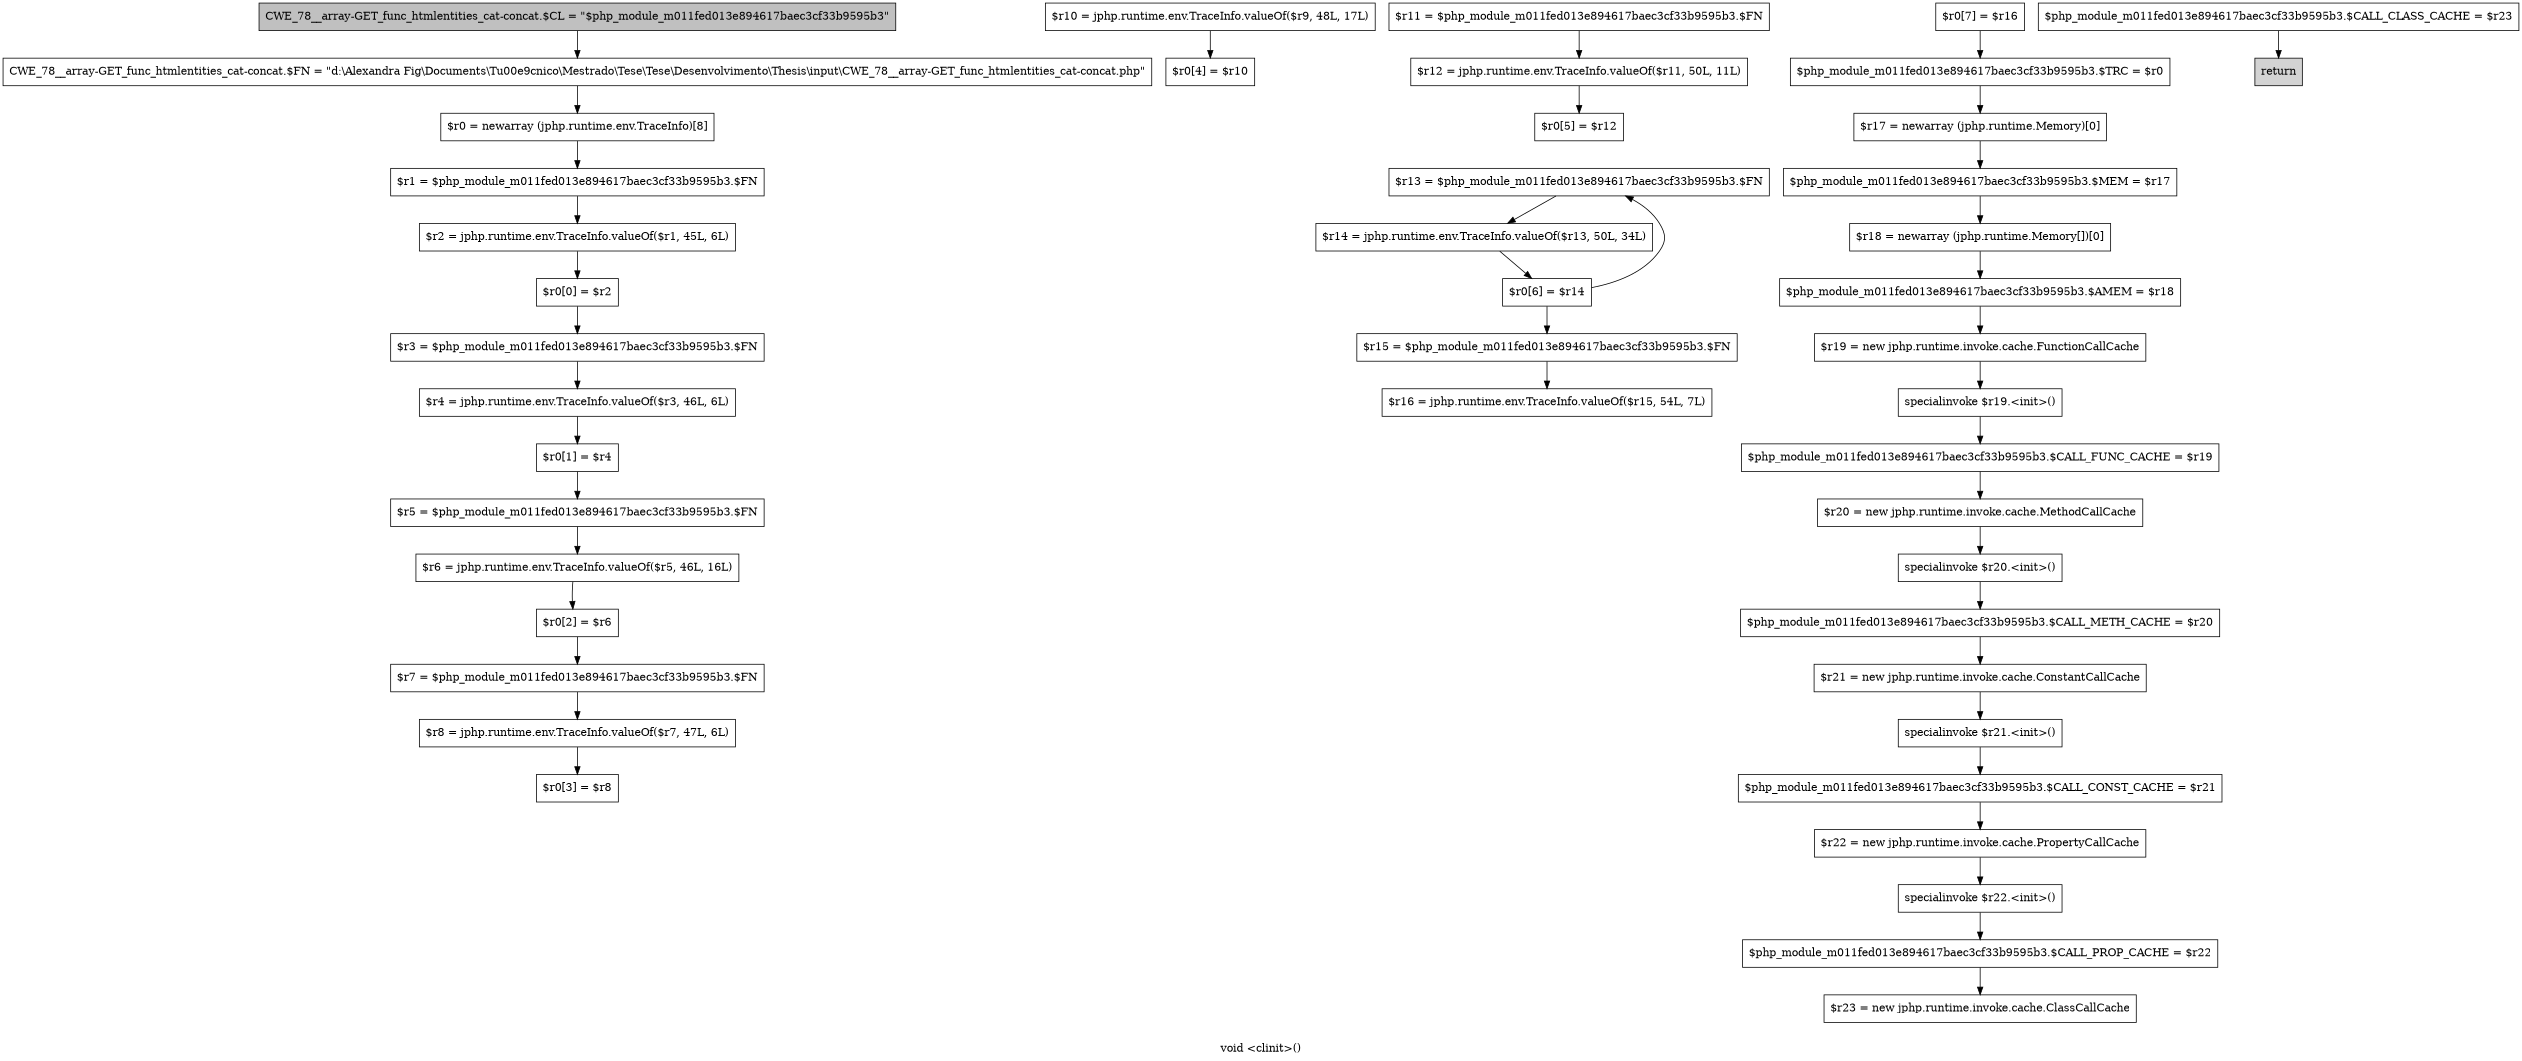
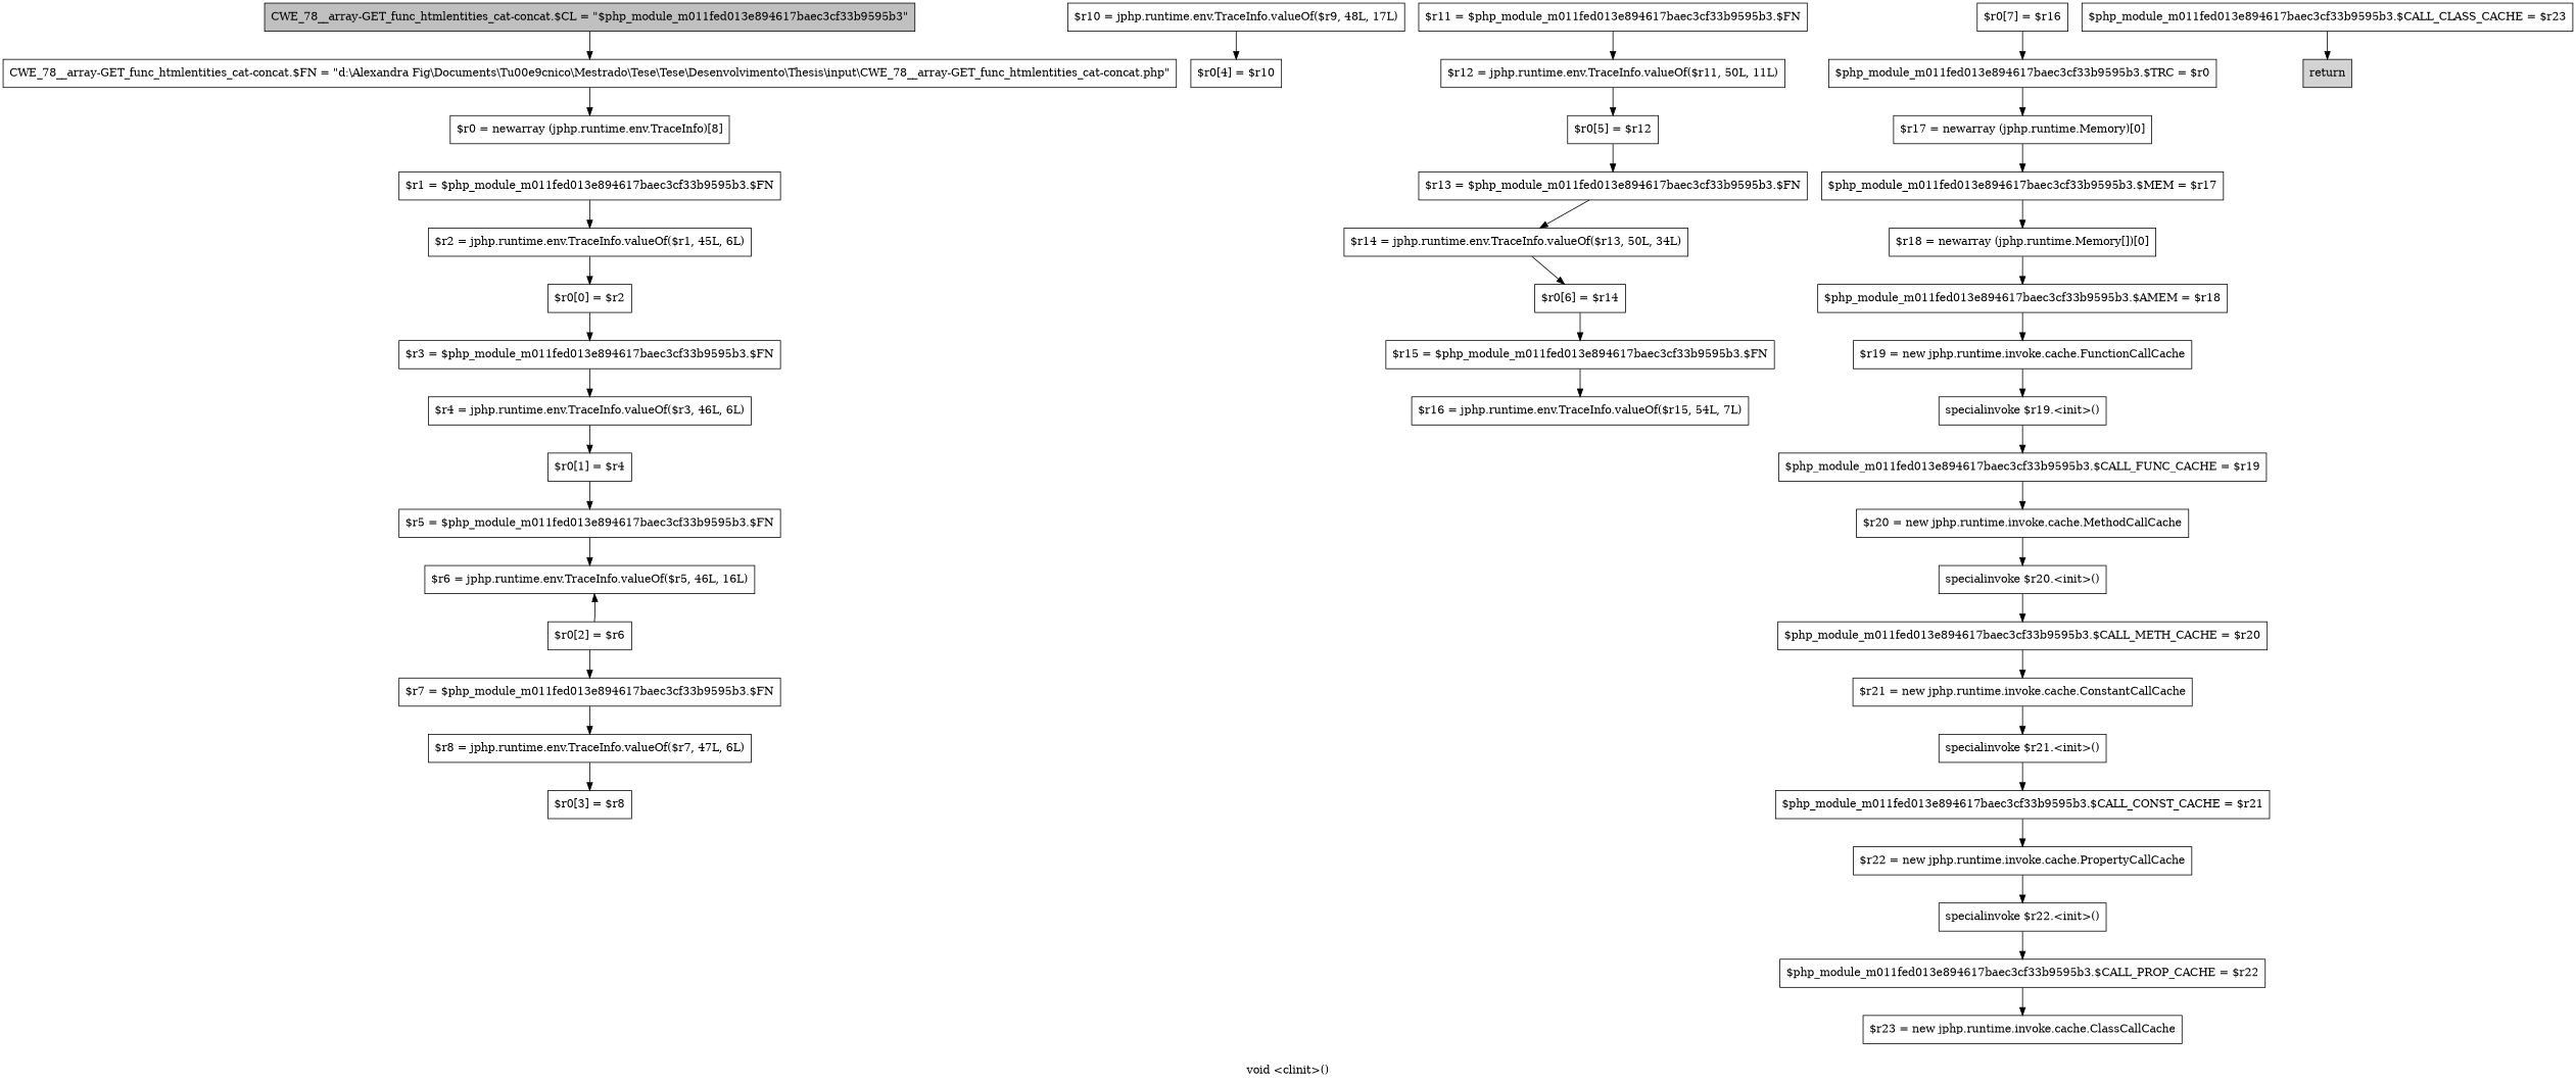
  digraph {
    label="void <clinit>()"
    node [shape=box]
    n1 [fillcolor=gray label="CWE_78__array-GET_func_htmlentities_cat-concat.$CL = \"$php_module_m011fed013e894617baec3cf33b9595b3\"" style=filled]
    n2 [label="CWE_78__array-GET_func_htmlentities_cat-concat.$FN = \"d:\\Alexandra Fig\\Documents\\T\u00e9cnico\\Mestrado\\Tese\\Tese\\Desenvolvimento\\Thesis\\input\\CWE_78__array-GET_func_htmlentities_cat-concat.php\""]
    n3 [label="$r0 = newarray (jphp.runtime.env.TraceInfo)[8]"]
    n4 [label="$r1 = $php_module_m011fed013e894617baec3cf33b9595b3.$FN"]
    n5 [label="$r2 = jphp.runtime.env.TraceInfo.valueOf($r1, 45L, 6L)"]
    n6 [label="$r0[0] = $r2"]
    n7 [label="$r3 = $php_module_m011fed013e894617baec3cf33b9595b3.$FN"]
    n8 [label="$r4 = jphp.runtime.env.TraceInfo.valueOf($r3, 46L, 6L)"]
    n9 [label="$r0[1] = $r4"]
    n10 [label="$r5 = $php_module_m011fed013e894617baec3cf33b9595b3.$FN"]
    n11 [label="$r6 = jphp.runtime.env.TraceInfo.valueOf($r5, 46L, 16L)"]
    n12 [label="$r0[2] = $r6"]
    n13 [label="$r7 = $php_module_m011fed013e894617baec3cf33b9595b3.$FN"]
    n14 [label="$r8 = jphp.runtime.env.TraceInfo.valueOf($r7, 47L, 6L)"]
    n15 [label="$r0[3] = $r8"]
    n16 [label="$r10 = jphp.runtime.env.TraceInfo.valueOf($r9, 48L, 17L)"]
    n17 [label="$r0[4] = $r10"]
    n18 [label="$r11 = $php_module_m011fed013e894617baec3cf33b9595b3.$FN"]
    n19 [label="$r12 = jphp.runtime.env.TraceInfo.valueOf($r11, 50L, 11L)"]
    n20 [label="$r0[5] = $r12"]
    n21 [label="$r13 = $php_module_m011fed013e894617baec3cf33b9595b3.$FN"]
    n22 [label="$r14 = jphp.runtime.env.TraceInfo.valueOf($r13, 50L, 34L)"]
    n23 [label="$r0[6] = $r14"]
    n24 [label="$r15 = $php_module_m011fed013e894617baec3cf33b9595b3.$FN"]
    n25 [label="$r16 = jphp.runtime.env.TraceInfo.valueOf($r15, 54L, 7L)"]
    n26 [label="$r0[7] = $r16"]
    n27 [label="$php_module_m011fed013e894617baec3cf33b9595b3.$TRC = $r0"]
    n28 [label="$r17 = newarray (jphp.runtime.Memory)[0]"]
    n29 [label="$php_module_m011fed013e894617baec3cf33b9595b3.$MEM = $r17"]
    n30 [label="$r18 = newarray (jphp.runtime.Memory[])[0]"]
    n31 [label="$php_module_m011fed013e894617baec3cf33b9595b3.$AMEM = $r18"]
    n32 [label="$r19 = new jphp.runtime.invoke.cache.FunctionCallCache"]
    n33 [label="specialinvoke $r19.<init>()"]
    n34 [label="$php_module_m011fed013e894617baec3cf33b9595b3.$CALL_FUNC_CACHE = $r19"]
    n35 [label="$r20 = new jphp.runtime.invoke.cache.MethodCallCache"]
    n36 [label="specialinvoke $r20.<init>()"]
    n37 [label="$php_module_m011fed013e894617baec3cf33b9595b3.$CALL_METH_CACHE = $r20"]
    n38 [label="$r21 = new jphp.runtime.invoke.cache.ConstantCallCache"]
    n39 [label="specialinvoke $r21.<init>()"]
    n40 [label="$php_module_m011fed013e894617baec3cf33b9595b3.$CALL_CONST_CACHE = $r21"]
    n41 [label="$r22 = new jphp.runtime.invoke.cache.PropertyCallCache"]
    n42 [label="specialinvoke $r22.<init>()"]
    n43 [label="$php_module_m011fed013e894617baec3cf33b9595b3.$CALL_PROP_CACHE = $r22"]
    n44 [label="$r23 = new jphp.runtime.invoke.cache.ClassCallCache"]
    n45 [label="$php_module_m011fed013e894617baec3cf33b9595b3.$CALL_CLASS_CACHE = $r23"]
    n46 [fillcolor=lightgray label=return style=filled]
    n1 -> n2
    n2 -> n3
-   n3 -> n4
    n4 -> n5
    n5 -> n6
    n6 -> n7
    n7 -> n8
    n8 -> n9
    n9 -> n10
    n10 -> n11
-   n11 -> n12
+   n12 -> n11
    n12 -> n13
    n13 -> n14
    n14 -> n15
    n16 -> n17
    n18 -> n19
    n19 -> n20
-   n23 -> n21
+   n20 -> n21
    n21 -> n22
    n22 -> n23
    n23 -> n24
    n24 -> n25
    n26 -> n27
    n27 -> n28
    n28 -> n29
    n29 -> n30
    n30 -> n31
    n31 -> n32
    n32 -> n33
    n33 -> n34
    n34 -> n35
    n35 -> n36
    n36 -> n37
    n37 -> n38
    n38 -> n39
    n39 -> n40
    n40 -> n41
    n41 -> n42
    n42 -> n43
    n43 -> n44
    n45 -> n46
  }
